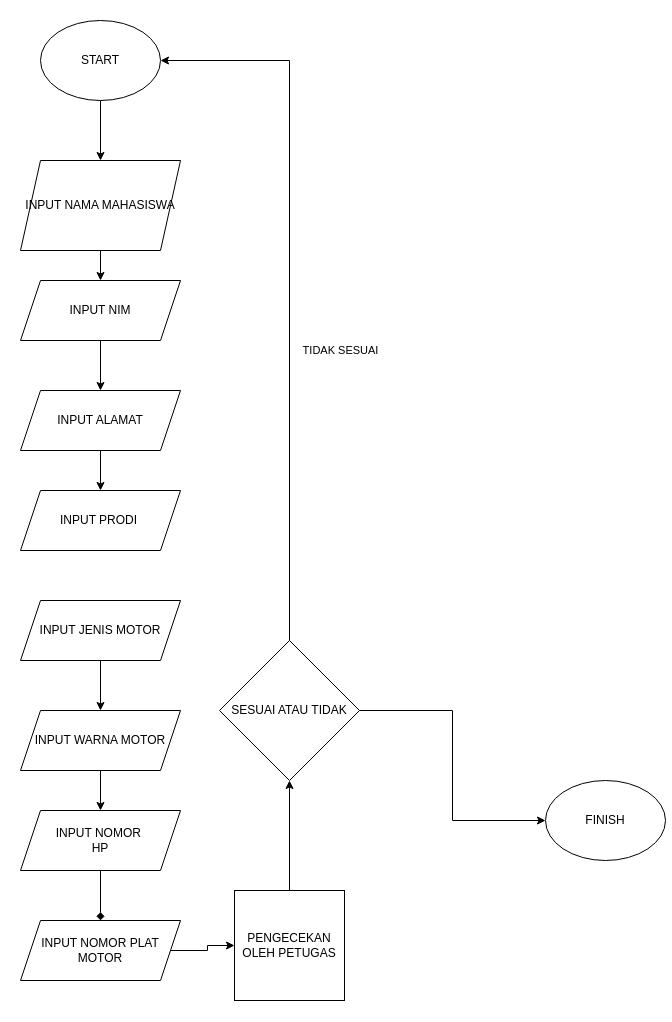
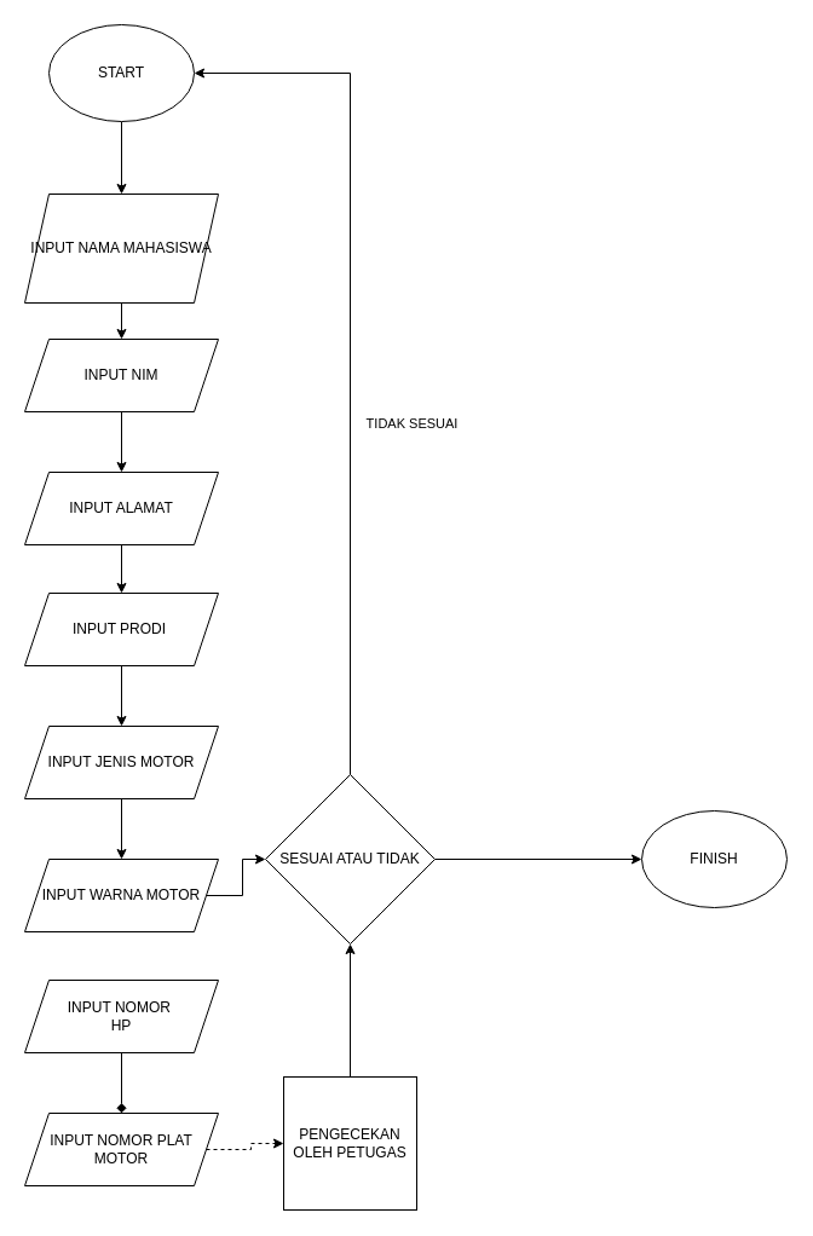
  <mxCell id="0" />
  <mxCell id="1" parent="0" />
  <mxCell id="2" value="" style="edgeStyle=orthogonalEdgeStyle;rounded=0;orthogonalLoop=1;jettySize=auto;html=1;" edge="1" parent="1" source="3" target="5"><mxGeometry relative="1" as="geometry" /></mxCell>
  <mxCell id="3" value="START" style="ellipse;whiteSpace=wrap;html=1;" vertex="1" parent="1"><mxGeometry x="40" y="20" width="120" height="80" as="geometry" /></mxCell>
  <mxCell id="4" value="" style="edgeStyle=orthogonalEdgeStyle;rounded=0;orthogonalLoop=1;jettySize=auto;html=1;" edge="1" parent="1" source="5" target="7"><mxGeometry relative="1" as="geometry" /></mxCell>
  <mxCell id="5" value="INPUT NAMA MAHASISWA" style="shape=parallelogram;perimeter=parallelogramPerimeter;whiteSpace=wrap;html=1;fixedSize=1;" vertex="1" parent="1"><mxGeometry x="20" y="160" width="160" height="90" as="geometry" /></mxCell>
  <mxCell id="6" value="" style="edgeStyle=orthogonalEdgeStyle;rounded=0;orthogonalLoop=1;jettySize=auto;html=1;" edge="1" parent="1" source="7" target="9"><mxGeometry relative="1" as="geometry" /></mxCell>
  <mxCell id="7" value="INPUT NIM" style="shape=parallelogram;perimeter=parallelogramPerimeter;whiteSpace=wrap;html=1;fixedSize=1;" vertex="1" parent="1"><mxGeometry x="20" y="280" width="160" height="60" as="geometry" /></mxCell>
  <mxCell id="8" value="" style="edgeStyle=orthogonalEdgeStyle;rounded=0;orthogonalLoop=1;jettySize=auto;html=1;" edge="1" parent="1" source="9" target="19"><mxGeometry relative="1" as="geometry" /></mxCell>
  <mxCell id="9" value="INPUT ALAMAT" style="shape=parallelogram;perimeter=parallelogramPerimeter;whiteSpace=wrap;html=1;fixedSize=1;" vertex="1" parent="1"><mxGeometry x="20" y="390" width="160" height="60" as="geometry" /></mxCell>
- <mxCell id="10" value="" style="edgeStyle=orthogonalEdgeStyle;rounded=0;orthogonalLoop=1;jettySize=auto;html=1;" edge="1" parent="1" source="11" target="24"><mxGeometry relative="1" as="geometry" /></mxCell>
+ <mxCell id="10" value="" style="edgeStyle=orthogonalEdgeStyle;rounded=0;orthogonalLoop=1;jettySize=auto;html=1;dashed=1;" edge="1" parent="1" source="11" target="24"><mxGeometry relative="1" as="geometry" /></mxCell>
  <mxCell id="11" value="INPUT NOMOR PLAT MOTOR" style="shape=parallelogram;perimeter=parallelogramPerimeter;whiteSpace=wrap;html=1;fixedSize=1;" vertex="1" parent="1"><mxGeometry x="20" y="920" width="160" height="60" as="geometry" /></mxCell>
  <mxCell id="12" value="" style="edgeStyle=orthogonalEdgeStyle;rounded=0;orthogonalLoop=1;jettySize=auto;html=1;endArrow=diamond;" edge="1" parent="1" source="13" target="11"><mxGeometry relative="1" as="geometry" /></mxCell>
  <mxCell id="13" value="INPUT NOMOR&amp;nbsp;&lt;div&gt;HP&lt;/div&gt;" style="shape=parallelogram;perimeter=parallelogramPerimeter;whiteSpace=wrap;html=1;fixedSize=1;" vertex="1" parent="1"><mxGeometry x="20" y="810" width="160" height="60" as="geometry" /></mxCell>
- <mxCell id="14" value="" style="edgeStyle=orthogonalEdgeStyle;rounded=0;orthogonalLoop=1;jettySize=auto;html=1;" edge="1" parent="1" source="15" target="13"><mxGeometry relative="1" as="geometry" /></mxCell>
+ <mxCell id="14" value="" style="edgeStyle=orthogonalEdgeStyle;rounded=0;orthogonalLoop=1;jettySize=auto;html=1;" edge="1" parent="1" source="15" target="22"><mxGeometry relative="1" as="geometry" /></mxCell>
  <mxCell id="15" value="INPUT WARNA MOTOR" style="shape=parallelogram;perimeter=parallelogramPerimeter;whiteSpace=wrap;html=1;fixedSize=1;" vertex="1" parent="1"><mxGeometry x="20" y="710" width="160" height="60" as="geometry" /></mxCell>
  <mxCell id="16" value="" style="edgeStyle=orthogonalEdgeStyle;rounded=0;orthogonalLoop=1;jettySize=auto;html=1;" edge="1" parent="1" source="17" target="15"><mxGeometry relative="1" as="geometry" /></mxCell>
  <mxCell id="17" value="INPUT JENIS MOTOR" style="shape=parallelogram;perimeter=parallelogramPerimeter;whiteSpace=wrap;html=1;fixedSize=1;" vertex="1" parent="1"><mxGeometry x="20" y="600" width="160" height="60" as="geometry" /></mxCell>
+ <mxCell id="18" value="" style="edgeStyle=orthogonalEdgeStyle;rounded=0;orthogonalLoop=1;jettySize=auto;html=1;" edge="1" parent="1" source="19" target="17"><mxGeometry relative="1" as="geometry" /></mxCell>
  <mxCell id="19" value="INPUT PRODI&lt;span style=&quot;white-space: pre;&quot;&gt;&#09;&lt;/span&gt;" style="shape=parallelogram;perimeter=parallelogramPerimeter;whiteSpace=wrap;html=1;fixedSize=1;" vertex="1" parent="1"><mxGeometry x="20" y="490" width="160" height="60" as="geometry" /></mxCell>
  <mxCell id="20" value="TIDAK SESUAI" style="edgeStyle=orthogonalEdgeStyle;rounded=0;orthogonalLoop=1;jettySize=auto;html=1;entryX=1;entryY=0.5;entryDx=0;entryDy=0;" edge="1" parent="1" source="22" target="3"><mxGeometry x="-0.182" y="-51" relative="1" as="geometry"><mxPoint x="289" y="40" as="targetPoint" /><Array as="points"><mxPoint x="289" y="60" /></Array><mxPoint as="offset" /></mxGeometry></mxCell>
  <mxCell id="21" style="edgeStyle=orthogonalEdgeStyle;rounded=0;orthogonalLoop=1;jettySize=auto;html=1;exitX=1;exitY=0.5;exitDx=0;exitDy=0;entryX=0;entryY=0.5;entryDx=0;entryDy=0;" edge="1" parent="1" source="22" target="25"><mxGeometry relative="1" as="geometry" /></mxCell>
  <mxCell id="22" value="SESUAI ATAU TIDAK" style="rhombus;whiteSpace=wrap;html=1;" vertex="1" parent="1"><mxGeometry x="219" y="640" width="140" height="140" as="geometry" /></mxCell>
  <mxCell id="23" value="" style="edgeStyle=orthogonalEdgeStyle;rounded=0;orthogonalLoop=1;jettySize=auto;html=1;" edge="1" parent="1" source="24" target="22"><mxGeometry relative="1" as="geometry" /></mxCell>
  <mxCell id="24" value="PENGECEKAN OLEH PETUGAS" style="whiteSpace=wrap;html=1;aspect=fixed;" vertex="1" parent="1"><mxGeometry x="234" y="890" width="110" height="110" as="geometry" /></mxCell>
- <mxCell id="25" value="FINISH" style="ellipse;whiteSpace=wrap;html=1;" vertex="1" parent="1"><mxGeometry x="545" y="780" width="120" height="80" as="geometry" /></mxCell>
+ <mxCell id="25" value="FINISH" style="ellipse;whiteSpace=wrap;html=1;" vertex="1" parent="1"><mxGeometry x="530" y="670" width="120" height="80" as="geometry" /></mxCell>
